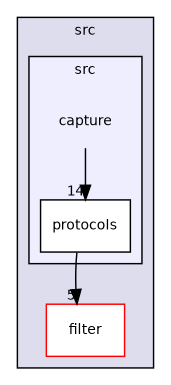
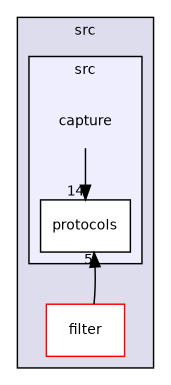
  digraph {
    compound=true
    node [fontname=Helvetica fontsize=10 shape=box fillcolor=white style=filled]
    edge [labeldistance=1.5 labelfontname=Helvetica labelfontsize=10]
    n1 [label=capture shape=plaintext fillcolor="" style=""]
    n2 [label=protocols]
    n3 [color=red label=filter]
    subgraph cluster_1 {
      bgcolor="#ddddee"
      fontname=Helvetica
      fontsize=10
      label=src
      pencolor=black
      n3
      subgraph cluster_2 {
        bgcolor="#eeeeff"
        fontname=Helvetica
        fontsize=10
        label=src
        pencolor=black
        n1
        n2
      }
    }
    n1 -> n2 [headlabel=14]
-   n2 -> n3 [headlabel=5]
+   n3 -> n2 [headlabel=5]
  }
